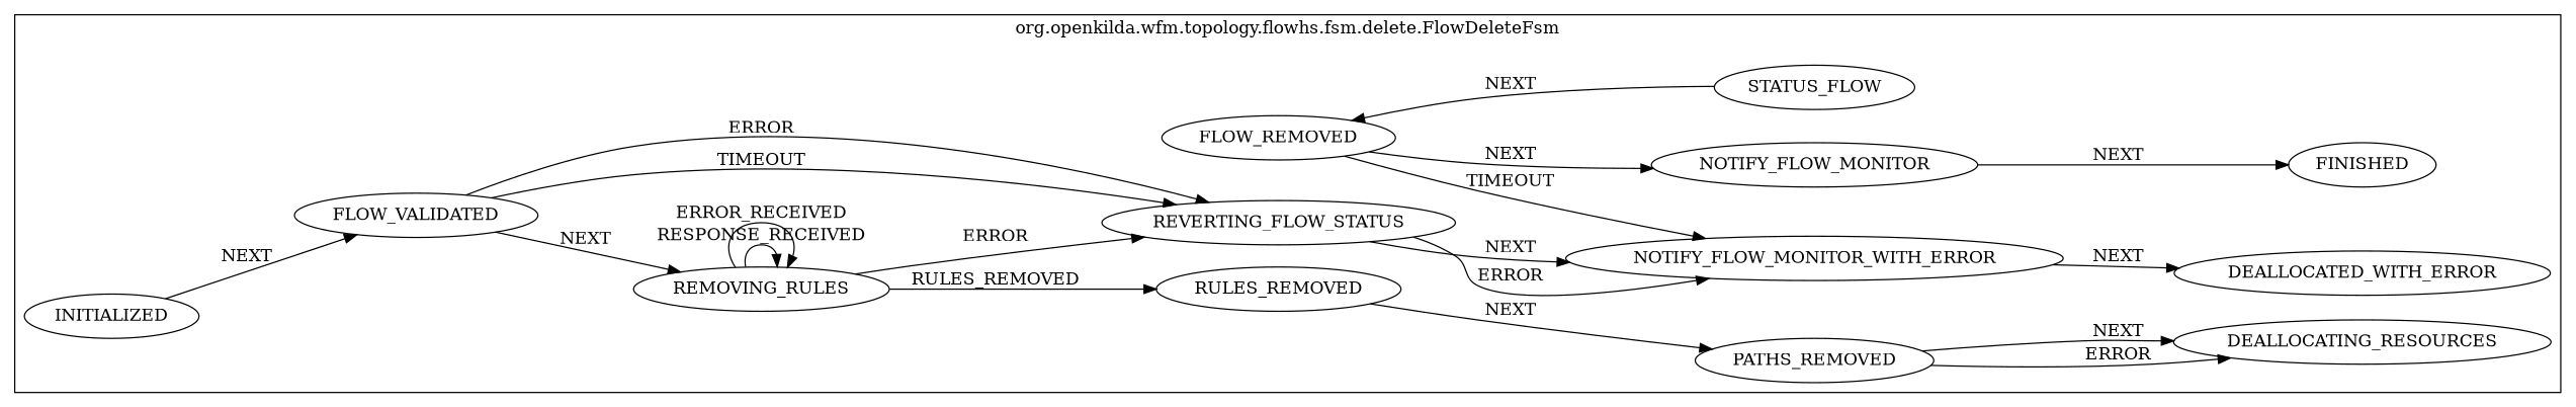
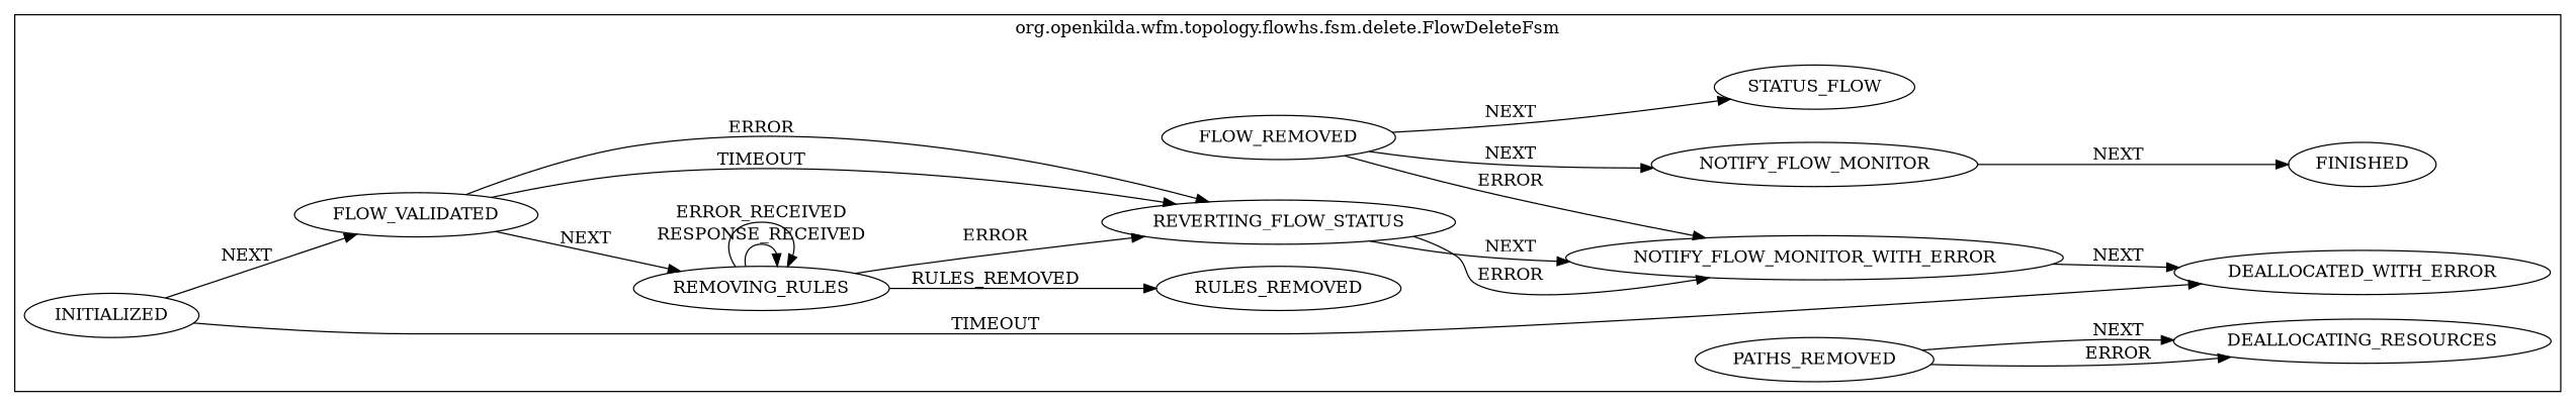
  digraph {
    compound=true
    rankdir=LR
    n1 [label=FLOW_REMOVED]
    n2 [label=NOTIFY_FLOW_MONITOR]
    n3 [label=NOTIFY_FLOW_MONITOR_WITH_ERROR]
    n4 [label=FINISHED]
    n5 [label=DEALLOCATED_WITH_ERROR]
    n6 [label=STATUS_FLOW]
    n7 [label=FLOW_VALIDATED]
    n8 [label=REMOVING_RULES]
    n9 [label=REVERTING_FLOW_STATUS]
    n10 [label=RULES_REMOVED]
    n11 [label=PATHS_REMOVED]
    n12 [label=INITIALIZED]
    n13 [label=DEALLOCATING_RESOURCES]
    subgraph cluster_1 {
      label="org.openkilda.wfm.topology.flowhs.fsm.delete.FlowDeleteFsm"
      n1
      n2
      n3
      n4
      n5
      n6
      n7
      n8
      n9
      n10
      n11
      n12
      n13
    }
    n1 -> n2 [label=NEXT]
-   n1 -> n3 [label=TIMEOUT]
+   n1 -> n3 [label=ERROR]
    n2 -> n4 [label=NEXT]
    n3 -> n5 [label=NEXT]
-   n6 -> n1 [label=NEXT]
+   n1 -> n6 [label=NEXT]
    n7 -> n8 [label=NEXT]
    n7 -> n9 [label=TIMEOUT]
    n7 -> n9 [label=ERROR]
    n8 -> n8 [label=RESPONSE_RECEIVED]
    n8 -> n8 [label=ERROR_RECEIVED]
    n8 -> n9 [label=ERROR]
    n8 -> n10 [label=RULES_REMOVED]
    n9 -> n3 [label=NEXT]
    n9 -> n3 [label=ERROR]
-   n10 -> n11 [label=NEXT]
    n11 -> n13 [label=NEXT]
    n11 -> n13 [label=ERROR]
+   n12 -> n5 [label=TIMEOUT]
    n12 -> n7 [label=NEXT]
  }
